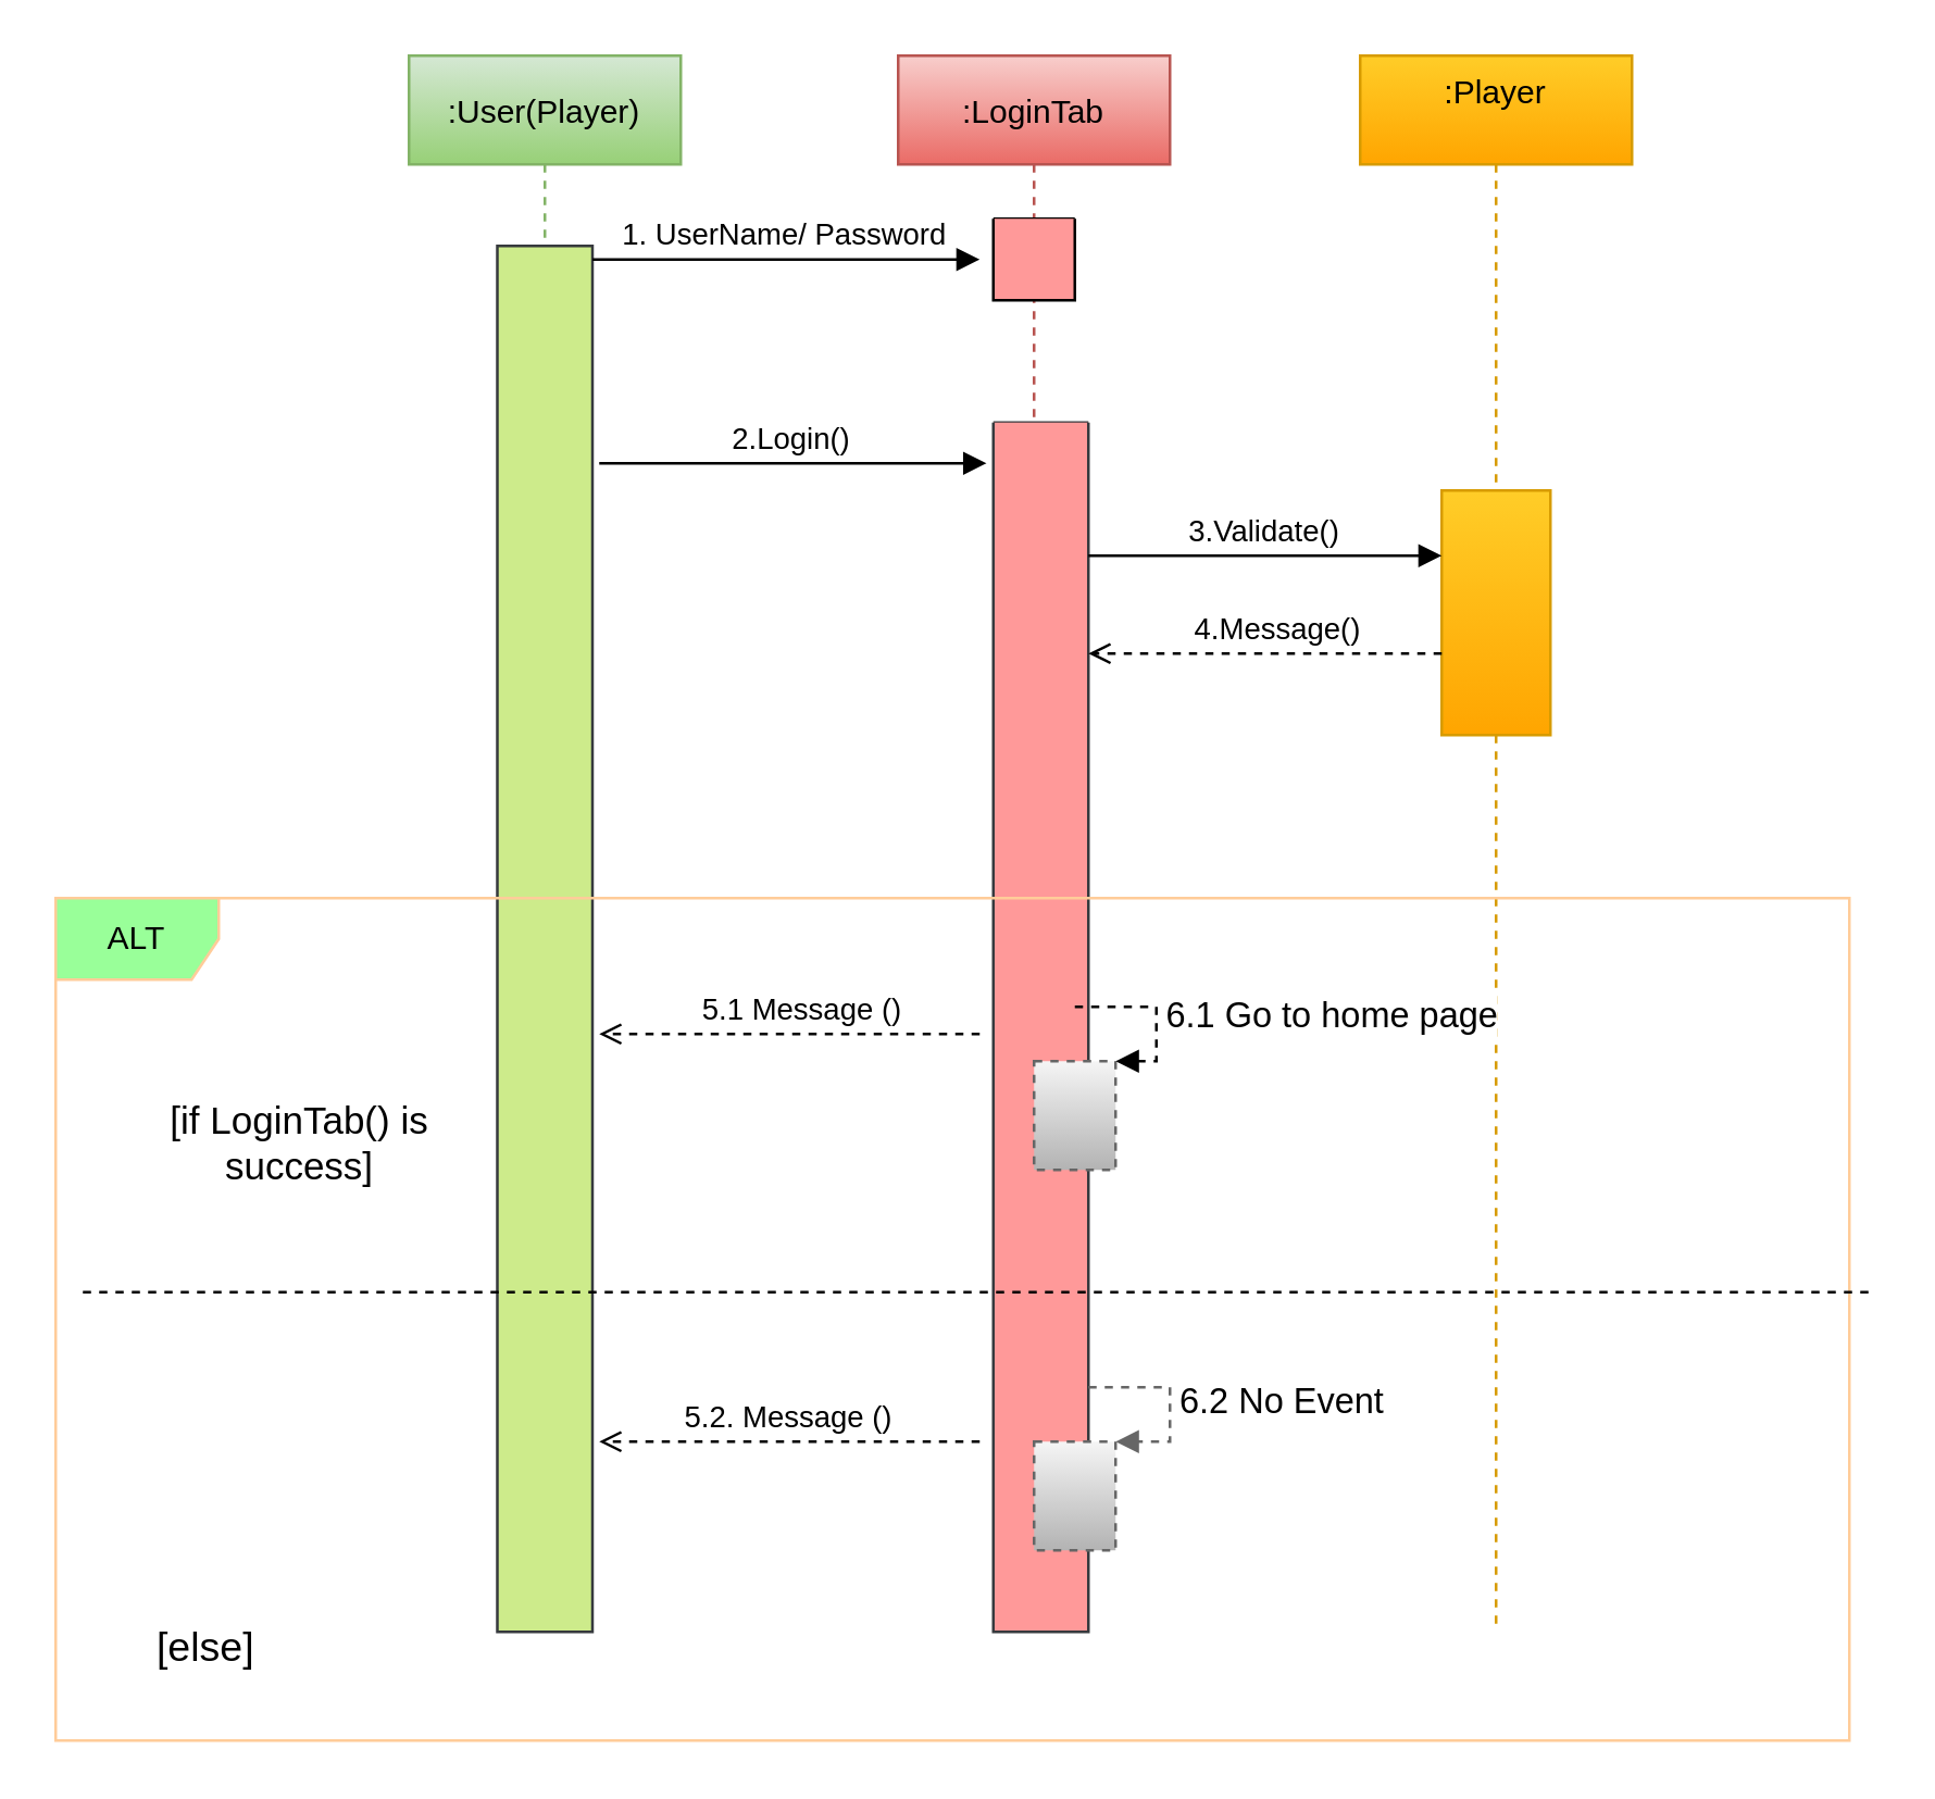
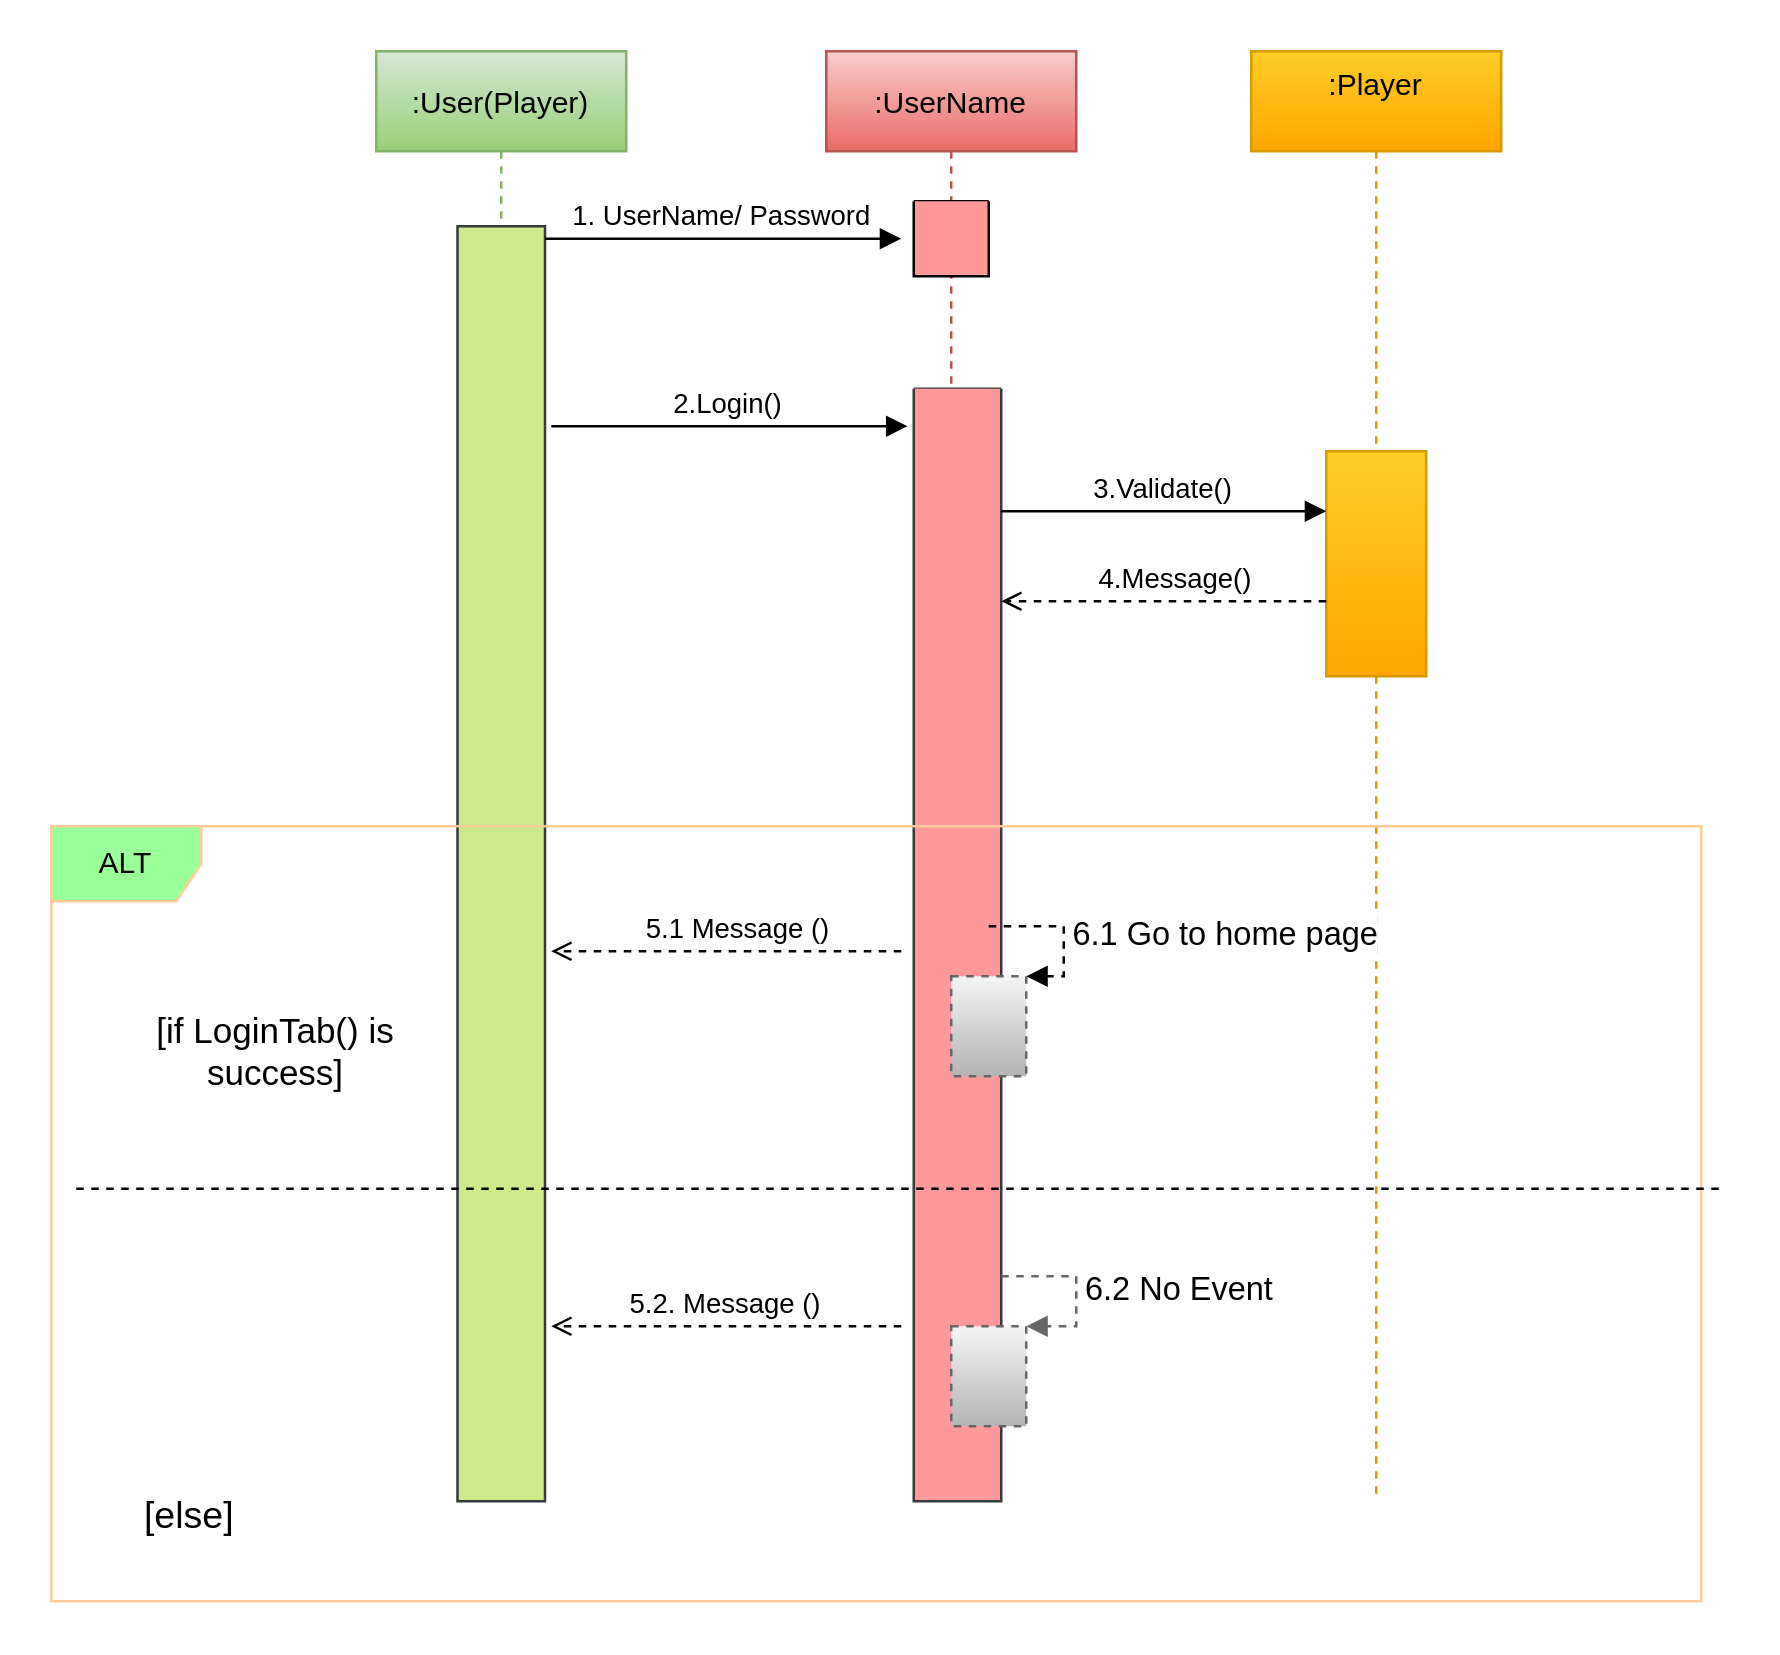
  <mxCell id="0" />
  <mxCell id="1" parent="0" />
  <mxCell id="2" value=":User(Player)" style="shape=umlLifeline;perimeter=lifelinePerimeter;container=1;collapsible=0;recursiveResize=0;rounded=0;shadow=0;strokeWidth=1;gradientColor=#97d077;fillColor=#d5e8d4;strokeColor=#82b366;" parent="1" vertex="1"><mxGeometry x="150" y="20" width="100" height="580" as="geometry" /></mxCell>
  <mxCell id="3" value="" style="points=[];perimeter=orthogonalPerimeter;rounded=0;shadow=0;strokeWidth=1;strokeColor=#36393d;fillColor=#cdeb8b;" parent="2" vertex="1"><mxGeometry x="32.5" y="70" width="35" height="510" as="geometry" /></mxCell>
- <mxCell id="4" value=":LoginTab" style="shape=umlLifeline;perimeter=lifelinePerimeter;container=1;collapsible=0;recursiveResize=0;rounded=0;shadow=0;strokeWidth=1;gradientColor=#ea6b66;fillColor=#f8cecc;strokeColor=#b85450;" parent="1" vertex="1"><mxGeometry x="330" y="20" width="100" height="580" as="geometry" /></mxCell>
+ <mxCell id="4" value=":UserName" style="shape=umlLifeline;perimeter=lifelinePerimeter;container=1;collapsible=0;recursiveResize=0;rounded=0;shadow=0;strokeWidth=1;gradientColor=#ea6b66;fillColor=#f8cecc;strokeColor=#b85450;" parent="1" vertex="1"><mxGeometry x="330" y="20" width="100" height="580" as="geometry" /></mxCell>
  <mxCell id="5" value="" style="swimlane;startSize=0;swimlaneFillColor=#FF9999;" vertex="1" parent="4"><mxGeometry x="35" y="60" width="30" height="30" as="geometry" /></mxCell>
  <mxCell id="6" value="" style="swimlane;startSize=0;fillColor=#ffff88;strokeColor=#36393d;swimlaneFillColor=#FF9999;" vertex="1" parent="4"><mxGeometry x="35" y="135" width="35" height="445" as="geometry"><mxRectangle x="35" y="135" width="50" height="40" as="alternateBounds" /></mxGeometry></mxCell>
  <mxCell id="7" value="1. UserName/ Password" style="verticalAlign=bottom;endArrow=block;shadow=0;strokeWidth=1;" parent="1" source="3" edge="1"><mxGeometry relative="1" as="geometry"><mxPoint x="305" y="100" as="sourcePoint" /><mxPoint x="360" y="95" as="targetPoint" /></mxGeometry></mxCell>
  <mxCell id="8" value=":Player&#10;" style="shape=umlLifeline;perimeter=lifelinePerimeter;container=1;collapsible=0;recursiveResize=0;rounded=0;shadow=0;strokeWidth=1;fillColor=#ffcd28;strokeColor=#d79b00;gradientColor=#ffa500;" vertex="1" parent="1"><mxGeometry x="500" y="20" width="100" height="580" as="geometry" /></mxCell>
  <mxCell id="9" value="" style="points=[];perimeter=orthogonalPerimeter;rounded=0;shadow=0;strokeWidth=1;gradientColor=#ffa500;fillColor=#ffcd28;strokeColor=#d79b00;" vertex="1" parent="8"><mxGeometry x="30" y="160" width="40" height="90" as="geometry" /></mxCell>
  <mxCell id="10" value="2.Login()" style="verticalAlign=bottom;endArrow=block;shadow=0;strokeWidth=1;" edge="1" parent="1"><mxGeometry relative="1" as="geometry"><mxPoint x="220" y="170" as="sourcePoint" /><mxPoint x="362.5" y="170" as="targetPoint" /></mxGeometry></mxCell>
  <mxCell id="11" value="3.Validate()" style="verticalAlign=bottom;endArrow=block;shadow=0;strokeWidth=1;" edge="1" parent="1"><mxGeometry relative="1" as="geometry"><mxPoint x="400" y="204" as="sourcePoint" /><mxPoint x="530" y="204" as="targetPoint" /><Array as="points" /></mxGeometry></mxCell>
  <mxCell id="12" value="4.Message()" style="verticalAlign=bottom;endArrow=open;shadow=0;strokeWidth=1;dashed=1;endFill=0;" edge="1" parent="1"><mxGeometry x="-0.077" relative="1" as="geometry"><mxPoint x="530" y="240" as="sourcePoint" /><mxPoint x="400" y="240" as="targetPoint" /><mxPoint as="offset" /></mxGeometry></mxCell>
  <mxCell id="13" value="ALT" style="shape=umlFrame;whiteSpace=wrap;html=1;strokeColor=#FFCC99;fillColor=#99FF99;gradientColor=none;" vertex="1" parent="1"><mxGeometry x="20" y="330" width="660" height="310" as="geometry" /></mxCell>
  <mxCell id="14" value="" style="line;strokeWidth=1;html=1;fillColor=#99FF99;gradientColor=none;dashed=1;" vertex="1" parent="1"><mxGeometry y="470" width="660" height="10" as="geometry" x="30" /></mxCell>
  <mxCell id="15" value="&lt;font style=&quot;font-size: 14px&quot;&gt;[if LoginTab() is success]&lt;/font&gt;" style="text;html=1;strokeColor=none;fillColor=none;align=center;verticalAlign=middle;whiteSpace=wrap;rounded=0;dashed=1;" vertex="1" parent="1"><mxGeometry x="60" y="390" width="100" height="60" as="geometry" /></mxCell>
  <mxCell id="16" value="" style="html=1;points=[];perimeter=orthogonalPerimeter;dashed=1;fontSize=14;strokeWidth=1;gradientColor=#b3b3b3;fillColor=#f5f5f5;strokeColor=#666666;" vertex="1" parent="1"><mxGeometry x="380" y="390" width="30" height="40" as="geometry" /></mxCell>
  <mxCell id="17" value="&lt;font style=&quot;font-size: 13px&quot;&gt;6.1 Go to home page&lt;/font&gt;" style="edgeStyle=orthogonalEdgeStyle;html=1;align=left;spacingLeft=2;endArrow=block;rounded=0;entryX=1;entryY=0;dashed=1;fontSize=14;" edge="1" target="16" parent="1"><mxGeometry relative="1" as="geometry"><mxPoint x="395" y="370" as="sourcePoint" /><Array as="points"><mxPoint x="425" y="370" /></Array></mxGeometry></mxCell>
  <mxCell id="18" value="5.1 Message ()" style="verticalAlign=bottom;endArrow=open;shadow=0;strokeWidth=1;dashed=1;endFill=0;" edge="1" parent="1"><mxGeometry x="-0.077" relative="1" as="geometry"><mxPoint x="360" y="380" as="sourcePoint" /><mxPoint x="220" y="380" as="targetPoint" /><mxPoint as="offset" /></mxGeometry></mxCell>
  <mxCell id="19" value="5.2. Message ()" style="verticalAlign=bottom;endArrow=open;shadow=0;strokeWidth=1;dashed=1;endFill=0;" edge="1" parent="1"><mxGeometry relative="1" as="geometry"><mxPoint x="360" y="530" as="sourcePoint" /><mxPoint x="220" y="530" as="targetPoint" /><mxPoint as="offset" /></mxGeometry></mxCell>
  <mxCell id="20" value="" style="html=1;points=[];perimeter=orthogonalPerimeter;dashed=1;fontSize=13;strokeColor=#666666;strokeWidth=1;fillColor=#f5f5f5;gradientColor=#b3b3b3;" vertex="1" parent="1"><mxGeometry x="380" y="530" width="30" height="40" as="geometry" /></mxCell>
  <mxCell id="21" value="6.2 No Event&amp;nbsp;" style="edgeStyle=orthogonalEdgeStyle;html=1;align=left;spacingLeft=2;endArrow=block;rounded=0;entryX=1;entryY=0;dashed=1;fontSize=13;gradientColor=#b3b3b3;fillColor=#f5f5f5;strokeColor=#666666;" edge="1" target="20" parent="1"><mxGeometry relative="1" as="geometry"><mxPoint x="400" y="510" as="sourcePoint" /><Array as="points"><mxPoint x="430" y="510" /></Array></mxGeometry></mxCell>
  <mxCell id="22" value="&lt;font style=&quot;font-size: 15px&quot;&gt;[else]&lt;/font&gt;" style="text;html=1;align=center;verticalAlign=middle;resizable=0;points=[];autosize=1;strokeColor=none;fillColor=none;fontSize=13;" vertex="1" parent="1"><mxGeometry x="50" y="595" width="50" height="20" as="geometry" /></mxCell>
